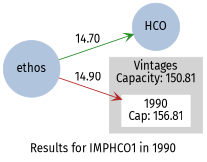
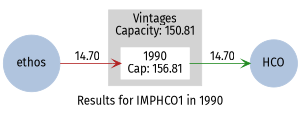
  strict digraph {
    compound=True
    concentrate=True
    fontname="Fira Sans"
    label="Results for IMPHCO1 in 1990"
    rankdir=LR
    splines=False
    node [color=lightsteelblue fontcolor=black fontname="Fira Sans" shape=circle style=filled]
    edge [arrowhead=vee fontname="Fira Sans"]
    HCO
    ethos
    n3 [color=white label="1990\nCap: 156.81" shape=box fontcolor=""]
    subgraph sub_1 {
      HCO
      ethos
    }
    subgraph cluster_2 {
      color=lightgrey
      label="Vintages\nCapacity: 150.81"
      style=filled
      n3
    }
    subgraph sub_3 {
      ethos
      n3
    }
    subgraph sub_4 {
      HCO
      n3
    }
-   ethos -> n3 [color=firebrick label=14.90]
-   ethos -> HCO [color=forestgreen label=14.70]
+   ethos -> n3 [color=firebrick label=14.70]
+   n3 -> HCO [color=forestgreen label=14.70]
  }
